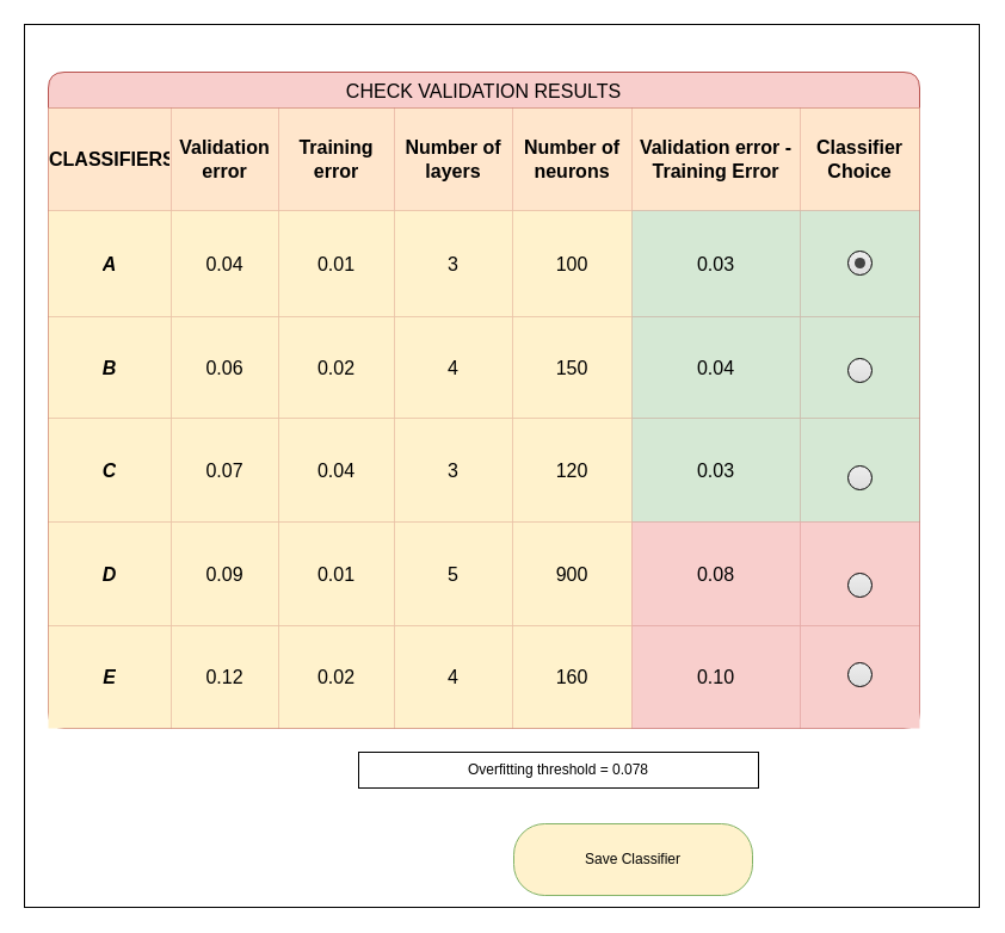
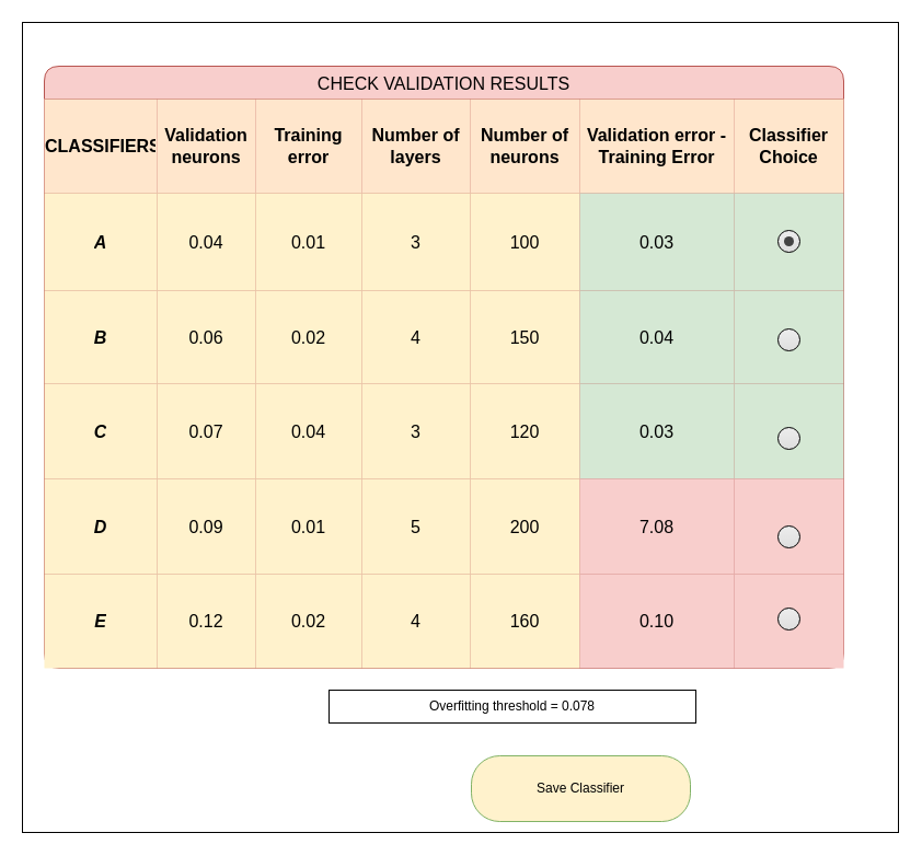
  <mxCell id="0" />
  <mxCell id="1" parent="0" />
  <mxCell id="2" value="" style="rounded=0;whiteSpace=wrap;html=1;" parent="1" vertex="1"><mxGeometry x="20" y="20" width="800" height="740" as="geometry" /></mxCell>
  <mxCell id="3" value="CHECK VALIDATION RESULTS" style="shape=table;startSize=30;container=1;collapsible=0;childLayout=tableLayout;strokeColor=#b85450;fontSize=16;fillColor=#f8cecc;perimeterSpacing=0;rounded=1;shadow=0;" parent="1" vertex="1"><mxGeometry x="40" y="60" width="730" height="550" as="geometry" /></mxCell>
  <mxCell id="4" value="" style="shape=tableRow;horizontal=0;startSize=0;swimlaneHead=0;swimlaneBody=0;strokeColor=inherit;top=0;left=0;bottom=0;right=0;collapsible=0;dropTarget=0;fillColor=none;points=[[0,0.5],[1,0.5]];portConstraint=eastwest;fontSize=16;" parent="3" vertex="1"><mxGeometry y="30" width="730" height="86" as="geometry" /></mxCell>
  <mxCell id="5" value="CLASSIFIERS" style="shape=partialRectangle;html=1;whiteSpace=wrap;connectable=0;strokeColor=#d79b00;overflow=hidden;fillColor=#ffe6cc;top=0;left=0;bottom=0;right=0;pointerEvents=1;fontSize=16;fontStyle=1;" parent="4" vertex="1"><mxGeometry width="103" height="86" as="geometry"><mxRectangle width="103" height="86" as="alternateBounds" /></mxGeometry></mxCell>
- <mxCell id="6" value="Validation error" style="shape=partialRectangle;html=1;whiteSpace=wrap;connectable=0;strokeColor=#d79b00;overflow=hidden;fillColor=#ffe6cc;top=0;left=0;bottom=0;right=0;pointerEvents=1;fontSize=16;fontStyle=1;" parent="4" vertex="1"><mxGeometry x="103" width="90" height="86" as="geometry"><mxRectangle width="90" height="86" as="alternateBounds" /></mxGeometry></mxCell>
+ <mxCell id="6" value="Validation neurons" style="shape=partialRectangle;html=1;whiteSpace=wrap;connectable=0;strokeColor=#d79b00;overflow=hidden;fillColor=#ffe6cc;top=0;left=0;bottom=0;right=0;pointerEvents=1;fontSize=16;fontStyle=1;" parent="4" vertex="1"><mxGeometry x="103" width="90" height="86" as="geometry"><mxRectangle width="90" height="86" as="alternateBounds" /></mxGeometry></mxCell>
  <mxCell id="7" value="Training error" style="shape=partialRectangle;html=1;whiteSpace=wrap;connectable=0;strokeColor=#d79b00;overflow=hidden;fillColor=#ffe6cc;top=0;left=0;bottom=0;right=0;pointerEvents=1;fontSize=16;fontStyle=1;" parent="4" vertex="1"><mxGeometry x="193" width="97" height="86" as="geometry"><mxRectangle width="97" height="86" as="alternateBounds" /></mxGeometry></mxCell>
  <mxCell id="8" value="Number of layers" style="shape=partialRectangle;html=1;whiteSpace=wrap;connectable=0;strokeColor=#d79b00;overflow=hidden;fillColor=#ffe6cc;top=0;left=0;bottom=0;right=0;pointerEvents=1;fontSize=16;fontStyle=1;" parent="4" vertex="1"><mxGeometry x="290" width="99" height="86" as="geometry"><mxRectangle width="99" height="86" as="alternateBounds" /></mxGeometry></mxCell>
  <mxCell id="9" value="Number of neurons" style="shape=partialRectangle;html=1;whiteSpace=wrap;connectable=0;strokeColor=#d79b00;overflow=hidden;fillColor=#ffe6cc;top=0;left=0;bottom=0;right=0;pointerEvents=1;fontSize=16;fontStyle=1;" parent="4" vertex="1"><mxGeometry x="389" width="100" height="86" as="geometry"><mxRectangle width="100" height="86" as="alternateBounds" /></mxGeometry></mxCell>
  <mxCell id="10" value="Validation error - Training Error" style="shape=partialRectangle;html=1;whiteSpace=wrap;connectable=0;strokeColor=#d79b00;overflow=hidden;fillColor=#ffe6cc;top=0;left=0;bottom=0;right=0;pointerEvents=1;fontSize=16;fontStyle=1;" parent="4" vertex="1"><mxGeometry x="489" width="141" height="86" as="geometry"><mxRectangle width="141" height="86" as="alternateBounds" /></mxGeometry></mxCell>
  <mxCell id="11" value="Classifier Choice" style="shape=partialRectangle;html=1;whiteSpace=wrap;connectable=0;strokeColor=#d79b00;overflow=hidden;fillColor=#ffe6cc;top=0;left=0;bottom=0;right=0;pointerEvents=1;fontSize=16;fontStyle=1;" parent="4" vertex="1"><mxGeometry x="630" width="100" height="86" as="geometry"><mxRectangle width="100" height="86" as="alternateBounds" /></mxGeometry></mxCell>
  <mxCell id="12" value="" style="shape=tableRow;horizontal=0;startSize=0;swimlaneHead=0;swimlaneBody=0;strokeColor=inherit;top=0;left=0;bottom=0;right=0;collapsible=0;dropTarget=0;fillColor=none;points=[[0,0.5],[1,0.5]];portConstraint=eastwest;fontSize=16;" parent="3" vertex="1"><mxGeometry y="116" width="730" height="89" as="geometry" /></mxCell>
  <mxCell id="13" value="A" style="shape=partialRectangle;html=1;whiteSpace=wrap;connectable=0;strokeColor=#d6b656;overflow=hidden;fillColor=#fff2cc;top=0;left=0;bottom=0;right=0;pointerEvents=1;fontSize=16;fontStyle=3" parent="12" vertex="1"><mxGeometry width="103" height="89" as="geometry"><mxRectangle width="103" height="89" as="alternateBounds" /></mxGeometry></mxCell>
  <mxCell id="14" value="0.04" style="shape=partialRectangle;html=1;whiteSpace=wrap;connectable=0;strokeColor=#d6b656;overflow=hidden;fillColor=#fff2cc;top=0;left=0;bottom=0;right=0;pointerEvents=1;fontSize=16;" parent="12" vertex="1"><mxGeometry x="103" width="90" height="89" as="geometry"><mxRectangle width="90" height="89" as="alternateBounds" /></mxGeometry></mxCell>
  <mxCell id="15" value="0.01" style="shape=partialRectangle;html=1;whiteSpace=wrap;connectable=0;strokeColor=#d6b656;overflow=hidden;fillColor=#fff2cc;top=0;left=0;bottom=0;right=0;pointerEvents=1;fontSize=16;" parent="12" vertex="1"><mxGeometry x="193" width="97" height="89" as="geometry"><mxRectangle width="97" height="89" as="alternateBounds" /></mxGeometry></mxCell>
  <mxCell id="16" value="3" style="shape=partialRectangle;html=1;whiteSpace=wrap;connectable=0;strokeColor=#d6b656;overflow=hidden;fillColor=#fff2cc;top=0;left=0;bottom=0;right=0;pointerEvents=1;fontSize=16;" parent="12" vertex="1"><mxGeometry x="290" width="99" height="89" as="geometry"><mxRectangle width="99" height="89" as="alternateBounds" /></mxGeometry></mxCell>
  <mxCell id="17" value="100" style="shape=partialRectangle;html=1;whiteSpace=wrap;connectable=0;strokeColor=#d6b656;overflow=hidden;fillColor=#fff2cc;top=0;left=0;bottom=0;right=0;pointerEvents=1;fontSize=16;" parent="12" vertex="1"><mxGeometry x="389" width="100" height="89" as="geometry"><mxRectangle width="100" height="89" as="alternateBounds" /></mxGeometry></mxCell>
  <mxCell id="18" value="0.03" style="shape=partialRectangle;html=1;whiteSpace=wrap;connectable=0;strokeColor=#82b366;overflow=hidden;fillColor=#d5e8d4;top=0;left=0;bottom=0;right=0;pointerEvents=1;fontSize=16;" parent="12" vertex="1"><mxGeometry x="489" width="141" height="89" as="geometry"><mxRectangle width="141" height="89" as="alternateBounds" /></mxGeometry></mxCell>
  <mxCell id="19" style="shape=partialRectangle;html=1;whiteSpace=wrap;connectable=0;strokeColor=#82b366;overflow=hidden;fillColor=#d5e8d4;top=0;left=0;bottom=0;right=0;pointerEvents=1;fontSize=16;" parent="12" vertex="1"><mxGeometry x="630" width="100" height="89" as="geometry"><mxRectangle width="100" height="89" as="alternateBounds" /></mxGeometry></mxCell>
  <mxCell id="20" value="" style="shape=tableRow;horizontal=0;startSize=0;swimlaneHead=0;swimlaneBody=0;strokeColor=inherit;top=0;left=0;bottom=0;right=0;collapsible=0;dropTarget=0;fillColor=none;points=[[0,0.5],[1,0.5]];portConstraint=eastwest;fontSize=16;" parent="3" vertex="1"><mxGeometry y="205" width="730" height="85" as="geometry" /></mxCell>
  <mxCell id="21" value="B" style="shape=partialRectangle;html=1;whiteSpace=wrap;connectable=0;strokeColor=#d6b656;overflow=hidden;fillColor=#fff2cc;top=0;left=0;bottom=0;right=0;pointerEvents=1;fontSize=16;fontStyle=3" parent="20" vertex="1"><mxGeometry width="103" height="85" as="geometry"><mxRectangle width="103" height="85" as="alternateBounds" /></mxGeometry></mxCell>
  <mxCell id="22" value="0.06" style="shape=partialRectangle;html=1;whiteSpace=wrap;connectable=0;strokeColor=#d6b656;overflow=hidden;fillColor=#fff2cc;top=0;left=0;bottom=0;right=0;pointerEvents=1;fontSize=16;" parent="20" vertex="1"><mxGeometry x="103" width="90" height="85" as="geometry"><mxRectangle width="90" height="85" as="alternateBounds" /></mxGeometry></mxCell>
  <mxCell id="23" value="0.02" style="shape=partialRectangle;html=1;whiteSpace=wrap;connectable=0;strokeColor=#d6b656;overflow=hidden;fillColor=#fff2cc;top=0;left=0;bottom=0;right=0;pointerEvents=1;fontSize=16;" parent="20" vertex="1"><mxGeometry x="193" width="97" height="85" as="geometry"><mxRectangle width="97" height="85" as="alternateBounds" /></mxGeometry></mxCell>
  <mxCell id="24" value="4" style="shape=partialRectangle;html=1;whiteSpace=wrap;connectable=0;strokeColor=#d6b656;overflow=hidden;fillColor=#fff2cc;top=0;left=0;bottom=0;right=0;pointerEvents=1;fontSize=16;" parent="20" vertex="1"><mxGeometry x="290" width="99" height="85" as="geometry"><mxRectangle width="99" height="85" as="alternateBounds" /></mxGeometry></mxCell>
  <mxCell id="25" value="150" style="shape=partialRectangle;html=1;whiteSpace=wrap;connectable=0;strokeColor=#d6b656;overflow=hidden;fillColor=#fff2cc;top=0;left=0;bottom=0;right=0;pointerEvents=1;fontSize=16;" parent="20" vertex="1"><mxGeometry x="389" width="100" height="85" as="geometry"><mxRectangle width="100" height="85" as="alternateBounds" /></mxGeometry></mxCell>
  <mxCell id="26" value="0.04" style="shape=partialRectangle;html=1;whiteSpace=wrap;connectable=0;strokeColor=#82b366;overflow=hidden;fillColor=#d5e8d4;top=0;left=0;bottom=0;right=0;pointerEvents=1;fontSize=16;" parent="20" vertex="1"><mxGeometry x="489" width="141" height="85" as="geometry"><mxRectangle width="141" height="85" as="alternateBounds" /></mxGeometry></mxCell>
  <mxCell id="27" style="shape=partialRectangle;html=1;whiteSpace=wrap;connectable=0;strokeColor=#82b366;overflow=hidden;fillColor=#d5e8d4;top=0;left=0;bottom=0;right=0;pointerEvents=1;fontSize=16;" parent="20" vertex="1"><mxGeometry x="630" width="100" height="85" as="geometry"><mxRectangle width="100" height="85" as="alternateBounds" /></mxGeometry></mxCell>
  <mxCell id="28" style="shape=tableRow;horizontal=0;startSize=0;swimlaneHead=0;swimlaneBody=0;strokeColor=inherit;top=0;left=0;bottom=0;right=0;collapsible=0;dropTarget=0;fillColor=none;points=[[0,0.5],[1,0.5]];portConstraint=eastwest;fontSize=16;" parent="3" vertex="1"><mxGeometry y="290" width="730" height="87" as="geometry" /></mxCell>
  <mxCell id="29" value="C" style="shape=partialRectangle;html=1;whiteSpace=wrap;connectable=0;strokeColor=#d6b656;overflow=hidden;fillColor=#fff2cc;top=0;left=0;bottom=0;right=0;pointerEvents=1;fontSize=16;fontStyle=3" parent="28" vertex="1"><mxGeometry width="103" height="87" as="geometry"><mxRectangle width="103" height="87" as="alternateBounds" /></mxGeometry></mxCell>
  <mxCell id="30" value="0.07" style="shape=partialRectangle;html=1;whiteSpace=wrap;connectable=0;strokeColor=#d6b656;overflow=hidden;fillColor=#fff2cc;top=0;left=0;bottom=0;right=0;pointerEvents=1;fontSize=16;" parent="28" vertex="1"><mxGeometry x="103" width="90" height="87" as="geometry"><mxRectangle width="90" height="87" as="alternateBounds" /></mxGeometry></mxCell>
  <mxCell id="31" value="0.04" style="shape=partialRectangle;html=1;whiteSpace=wrap;connectable=0;strokeColor=#d6b656;overflow=hidden;fillColor=#fff2cc;top=0;left=0;bottom=0;right=0;pointerEvents=1;fontSize=16;" parent="28" vertex="1"><mxGeometry x="193" width="97" height="87" as="geometry"><mxRectangle width="97" height="87" as="alternateBounds" /></mxGeometry></mxCell>
  <mxCell id="32" value="3" style="shape=partialRectangle;html=1;whiteSpace=wrap;connectable=0;strokeColor=#d6b656;overflow=hidden;fillColor=#fff2cc;top=0;left=0;bottom=0;right=0;pointerEvents=1;fontSize=16;" parent="28" vertex="1"><mxGeometry x="290" width="99" height="87" as="geometry"><mxRectangle width="99" height="87" as="alternateBounds" /></mxGeometry></mxCell>
  <mxCell id="33" value="120" style="shape=partialRectangle;html=1;whiteSpace=wrap;connectable=0;strokeColor=#d6b656;overflow=hidden;fillColor=#fff2cc;top=0;left=0;bottom=0;right=0;pointerEvents=1;fontSize=16;" parent="28" vertex="1"><mxGeometry x="389" width="100" height="87" as="geometry"><mxRectangle width="100" height="87" as="alternateBounds" /></mxGeometry></mxCell>
  <mxCell id="34" value="0.03" style="shape=partialRectangle;html=1;whiteSpace=wrap;connectable=0;strokeColor=#82b366;overflow=hidden;fillColor=#d5e8d4;top=0;left=0;bottom=0;right=0;pointerEvents=1;fontSize=16;fontStyle=0" parent="28" vertex="1"><mxGeometry x="489" width="141" height="87" as="geometry"><mxRectangle width="141" height="87" as="alternateBounds" /></mxGeometry></mxCell>
  <mxCell id="35" style="shape=partialRectangle;html=1;whiteSpace=wrap;connectable=0;strokeColor=#82b366;overflow=hidden;fillColor=#d5e8d4;top=0;left=0;bottom=0;right=0;pointerEvents=1;fontSize=16;fontStyle=0" parent="28" vertex="1"><mxGeometry x="630" width="100" height="87" as="geometry"><mxRectangle width="100" height="87" as="alternateBounds" /></mxGeometry></mxCell>
  <mxCell id="36" style="shape=tableRow;horizontal=0;startSize=0;swimlaneHead=0;swimlaneBody=0;strokeColor=inherit;top=0;left=0;bottom=0;right=0;collapsible=0;dropTarget=0;fillColor=none;points=[[0,0.5],[1,0.5]];portConstraint=eastwest;fontSize=16;" parent="3" vertex="1"><mxGeometry y="377" width="730" height="87" as="geometry" /></mxCell>
  <mxCell id="37" value="D" style="shape=partialRectangle;html=1;whiteSpace=wrap;connectable=0;strokeColor=#d6b656;overflow=hidden;fillColor=#fff2cc;top=0;left=0;bottom=0;right=0;pointerEvents=1;fontSize=16;fontStyle=3" parent="36" vertex="1"><mxGeometry width="103" height="87" as="geometry"><mxRectangle width="103" height="87" as="alternateBounds" /></mxGeometry></mxCell>
  <mxCell id="38" value="0.09" style="shape=partialRectangle;html=1;whiteSpace=wrap;connectable=0;strokeColor=#d6b656;overflow=hidden;fillColor=#fff2cc;top=0;left=0;bottom=0;right=0;pointerEvents=1;fontSize=16;" parent="36" vertex="1"><mxGeometry x="103" width="90" height="87" as="geometry"><mxRectangle width="90" height="87" as="alternateBounds" /></mxGeometry></mxCell>
  <mxCell id="39" value="0.01" style="shape=partialRectangle;html=1;whiteSpace=wrap;connectable=0;strokeColor=#d6b656;overflow=hidden;fillColor=#fff2cc;top=0;left=0;bottom=0;right=0;pointerEvents=1;fontSize=16;" parent="36" vertex="1"><mxGeometry x="193" width="97" height="87" as="geometry"><mxRectangle width="97" height="87" as="alternateBounds" /></mxGeometry></mxCell>
  <mxCell id="40" value="5" style="shape=partialRectangle;html=1;whiteSpace=wrap;connectable=0;strokeColor=#d6b656;overflow=hidden;fillColor=#fff2cc;top=0;left=0;bottom=0;right=0;pointerEvents=1;fontSize=16;" parent="36" vertex="1"><mxGeometry x="290" width="99" height="87" as="geometry"><mxRectangle width="99" height="87" as="alternateBounds" /></mxGeometry></mxCell>
- <mxCell id="41" value="900" style="shape=partialRectangle;html=1;whiteSpace=wrap;connectable=0;strokeColor=#d6b656;overflow=hidden;fillColor=#fff2cc;top=0;left=0;bottom=0;right=0;pointerEvents=1;fontSize=16;" parent="36" vertex="1"><mxGeometry x="389" width="100" height="87" as="geometry"><mxRectangle width="100" height="87" as="alternateBounds" /></mxGeometry></mxCell>
- <mxCell id="42" value="0.08" style="shape=partialRectangle;html=1;whiteSpace=wrap;connectable=0;strokeColor=#b85450;overflow=hidden;fillColor=#f8cecc;top=0;left=0;bottom=0;right=0;pointerEvents=1;fontSize=16;" parent="36" vertex="1"><mxGeometry x="489" width="141" height="87" as="geometry"><mxRectangle width="141" height="87" as="alternateBounds" /></mxGeometry></mxCell>
+ <mxCell id="41" value="200" style="shape=partialRectangle;html=1;whiteSpace=wrap;connectable=0;strokeColor=#d6b656;overflow=hidden;fillColor=#fff2cc;top=0;left=0;bottom=0;right=0;pointerEvents=1;fontSize=16;" parent="36" vertex="1"><mxGeometry x="389" width="100" height="87" as="geometry"><mxRectangle width="100" height="87" as="alternateBounds" /></mxGeometry></mxCell>
+ <mxCell id="42" value="7.08" style="shape=partialRectangle;html=1;whiteSpace=wrap;connectable=0;strokeColor=#b85450;overflow=hidden;fillColor=#f8cecc;top=0;left=0;bottom=0;right=0;pointerEvents=1;fontSize=16;" parent="36" vertex="1"><mxGeometry x="489" width="141" height="87" as="geometry"><mxRectangle width="141" height="87" as="alternateBounds" /></mxGeometry></mxCell>
  <mxCell id="43" style="shape=partialRectangle;html=1;whiteSpace=wrap;connectable=0;strokeColor=#b85450;overflow=hidden;fillColor=#f8cecc;top=0;left=0;bottom=0;right=0;pointerEvents=1;fontSize=16;" parent="36" vertex="1"><mxGeometry x="630" width="100" height="87" as="geometry"><mxRectangle width="100" height="87" as="alternateBounds" /></mxGeometry></mxCell>
  <mxCell id="44" style="shape=tableRow;horizontal=0;startSize=0;swimlaneHead=0;swimlaneBody=0;strokeColor=inherit;top=0;left=0;bottom=0;right=0;collapsible=0;dropTarget=0;fillColor=none;points=[[0,0.5],[1,0.5]];portConstraint=eastwest;fontSize=16;" parent="3" vertex="1"><mxGeometry y="464" width="730" height="86" as="geometry" /></mxCell>
  <mxCell id="45" value="E" style="shape=partialRectangle;html=1;whiteSpace=wrap;connectable=0;strokeColor=#d6b656;overflow=hidden;fillColor=#fff2cc;top=0;left=0;bottom=0;right=0;pointerEvents=1;fontSize=16;fontStyle=3" parent="44" vertex="1"><mxGeometry width="103" height="86" as="geometry"><mxRectangle width="103" height="86" as="alternateBounds" /></mxGeometry></mxCell>
  <mxCell id="46" value="0.12" style="shape=partialRectangle;html=1;whiteSpace=wrap;connectable=0;strokeColor=#d6b656;overflow=hidden;fillColor=#fff2cc;top=0;left=0;bottom=0;right=0;pointerEvents=1;fontSize=16;" parent="44" vertex="1"><mxGeometry x="103" width="90" height="86" as="geometry"><mxRectangle width="90" height="86" as="alternateBounds" /></mxGeometry></mxCell>
  <mxCell id="47" value="0.02" style="shape=partialRectangle;html=1;whiteSpace=wrap;connectable=0;strokeColor=#d6b656;overflow=hidden;fillColor=#fff2cc;top=0;left=0;bottom=0;right=0;pointerEvents=1;fontSize=16;" parent="44" vertex="1"><mxGeometry x="193" width="97" height="86" as="geometry"><mxRectangle width="97" height="86" as="alternateBounds" /></mxGeometry></mxCell>
  <mxCell id="48" value="4" style="shape=partialRectangle;html=1;whiteSpace=wrap;connectable=0;strokeColor=#d6b656;overflow=hidden;fillColor=#fff2cc;top=0;left=0;bottom=0;right=0;pointerEvents=1;fontSize=16;" parent="44" vertex="1"><mxGeometry x="290" width="99" height="86" as="geometry"><mxRectangle width="99" height="86" as="alternateBounds" /></mxGeometry></mxCell>
  <mxCell id="49" value="160" style="shape=partialRectangle;html=1;whiteSpace=wrap;connectable=0;strokeColor=#d6b656;overflow=hidden;fillColor=#fff2cc;top=0;left=0;bottom=0;right=0;pointerEvents=1;fontSize=16;" parent="44" vertex="1"><mxGeometry x="389" width="100" height="86" as="geometry"><mxRectangle width="100" height="86" as="alternateBounds" /></mxGeometry></mxCell>
  <mxCell id="50" value="0.10" style="shape=partialRectangle;html=1;whiteSpace=wrap;connectable=0;strokeColor=#b85450;overflow=hidden;fillColor=#f8cecc;top=0;left=0;bottom=0;right=0;pointerEvents=1;fontSize=16;" parent="44" vertex="1"><mxGeometry x="489" width="141" height="86" as="geometry"><mxRectangle width="141" height="86" as="alternateBounds" /></mxGeometry></mxCell>
  <mxCell id="51" style="shape=partialRectangle;html=1;whiteSpace=wrap;connectable=0;strokeColor=#b85450;overflow=hidden;fillColor=#f8cecc;top=0;left=0;bottom=0;right=0;pointerEvents=1;fontSize=16;" parent="44" vertex="1"><mxGeometry x="630" width="100" height="86" as="geometry"><mxRectangle width="100" height="86" as="alternateBounds" /></mxGeometry></mxCell>
  <mxCell id="52" value="Save Classifier" style="rounded=1;whiteSpace=wrap;html=1;fillColor=#fff2cc;strokeColor=#82b366;arcSize=43;" parent="1" vertex="1"><mxGeometry x="430" y="690" width="200" height="60" as="geometry" /></mxCell>
  <mxCell id="53" value="Overfitting threshold = 0.078" style="rounded=0;whiteSpace=wrap;html=1;" parent="1" vertex="1"><mxGeometry x="300" y="630" width="335" height="30" as="geometry" /></mxCell>
  <mxCell id="54" value="" style="html=1;shadow=0;dashed=0;shape=mxgraph.bootstrap.radioButton2;labelPosition=right;verticalLabelPosition=middle;align=left;verticalAlign=middle;gradientColor=#DEDEDE;fillColor=#EDEDED;checked=0;spacing=5;checkedFill=#0085FC;checkedStroke=#ffffff;sketch=0;" parent="1" vertex="1"><mxGeometry x="710" y="300" width="20" height="20" as="geometry" /></mxCell>
  <mxCell id="55" value="" style="html=1;shadow=0;dashed=0;shape=mxgraph.bootstrap.radioButton2;labelPosition=right;verticalLabelPosition=middle;align=left;verticalAlign=middle;gradientColor=#DEDEDE;fillColor=#EDEDED;checked=0;spacing=5;checkedFill=#0085FC;checkedStroke=#ffffff;sketch=0;" parent="1" vertex="1"><mxGeometry x="710" y="210" width="20" height="20" as="geometry" /></mxCell>
  <mxCell id="56" value="" style="html=1;shadow=0;dashed=0;shape=mxgraph.bootstrap.radioButton2;labelPosition=right;verticalLabelPosition=middle;align=left;verticalAlign=middle;gradientColor=#DEDEDE;fillColor=#EDEDED;checked=0;spacing=5;checkedFill=#0085FC;checkedStroke=#ffffff;sketch=0;" parent="1" vertex="1"><mxGeometry x="710" y="390" width="20" height="20" as="geometry" /></mxCell>
  <mxCell id="57" value="" style="html=1;shadow=0;dashed=0;shape=mxgraph.bootstrap.radioButton2;labelPosition=right;verticalLabelPosition=middle;align=left;verticalAlign=middle;gradientColor=#DEDEDE;fillColor=#EDEDED;checked=0;spacing=5;checkedFill=#0085FC;checkedStroke=#ffffff;sketch=0;" parent="1" vertex="1"><mxGeometry x="710" y="480" width="20" height="20" as="geometry" /></mxCell>
  <mxCell id="58" value="" style="html=1;shadow=0;dashed=0;shape=mxgraph.bootstrap.radioButton2;labelPosition=right;verticalLabelPosition=middle;align=left;verticalAlign=middle;gradientColor=#DEDEDE;fillColor=#EDEDED;checked=0;spacing=5;checkedFill=#0085FC;checkedStroke=#ffffff;sketch=0;" parent="1" vertex="1"><mxGeometry x="710" y="555" width="20" height="20" as="geometry" /></mxCell>
  <mxCell id="59" value="" style="shape=ellipse;fillColor=#444444;strokeColor=none;html=1;" vertex="1" parent="1"><mxGeometry x="715.5" y="215.5" width="9" height="9" as="geometry" /></mxCell>
